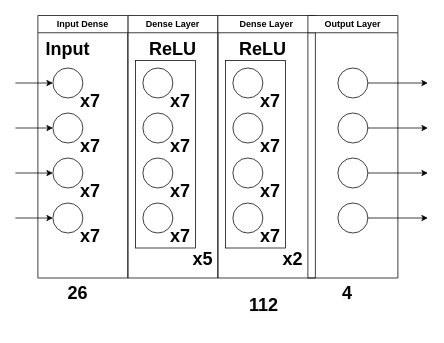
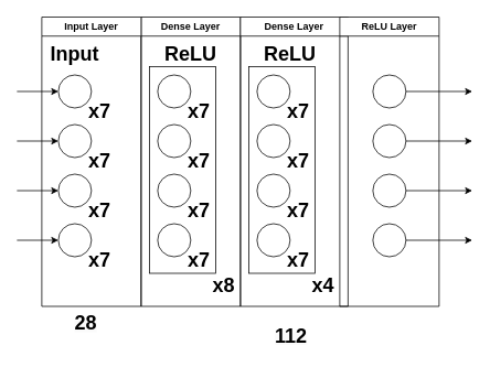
  <mxCell id="0" />
  <mxCell id="1" parent="0" />
  <mxCell id="2" value="Dense Layer" style="swimlane;whiteSpace=wrap;html=1;" vertex="1" parent="1"><mxGeometry x="170" y="20" width="120" height="350" as="geometry" /></mxCell>
  <mxCell id="3" value="" style="group" vertex="1" connectable="0" parent="2"><mxGeometry x="20" y="250" width="80" height="60" as="geometry" /></mxCell>
  <mxCell id="4" value="&lt;b&gt;&lt;font style=&quot;font-size: 24px;&quot;&gt;x7&lt;/font&gt;&lt;/b&gt;" style="text;html=1;align=center;verticalAlign=middle;whiteSpace=wrap;rounded=0;" vertex="1" parent="3"><mxGeometry x="20" y="30" width="60" height="30" as="geometry" /></mxCell>
  <mxCell id="5" value="" style="group" vertex="1" connectable="0" parent="2"><mxGeometry x="20" y="70" width="100" height="240" as="geometry" /></mxCell>
  <mxCell id="6" value="" style="ellipse;whiteSpace=wrap;html=1;aspect=fixed;" vertex="1" parent="5"><mxGeometry width="40" height="40" as="geometry" /></mxCell>
  <mxCell id="7" value="&lt;b&gt;&lt;font style=&quot;font-size: 24px;&quot;&gt;x7&lt;/font&gt;&lt;/b&gt;" style="text;html=1;align=center;verticalAlign=middle;whiteSpace=wrap;rounded=0;" vertex="1" parent="5"><mxGeometry x="20" y="30" width="60" height="30" as="geometry" /></mxCell>
  <mxCell id="8" value="" style="rounded=0;whiteSpace=wrap;html=1;fillColor=none;" vertex="1" parent="5"><mxGeometry x="-10" y="-10" width="80" height="250" as="geometry" /></mxCell>
  <mxCell id="9" value="" style="group" vertex="1" connectable="0" parent="2"><mxGeometry x="20" y="130" width="80" height="60" as="geometry" /></mxCell>
  <mxCell id="10" value="" style="ellipse;whiteSpace=wrap;html=1;aspect=fixed;" vertex="1" parent="9"><mxGeometry width="40" height="40" as="geometry" /></mxCell>
  <mxCell id="11" value="&lt;b&gt;&lt;font style=&quot;font-size: 24px;&quot;&gt;x7&lt;/font&gt;&lt;/b&gt;" style="text;html=1;align=center;verticalAlign=middle;whiteSpace=wrap;rounded=0;" vertex="1" parent="9"><mxGeometry x="20" y="30" width="60" height="30" as="geometry" /></mxCell>
  <mxCell id="12" value="" style="group" vertex="1" connectable="0" parent="2"><mxGeometry x="20" y="190" width="80" height="60" as="geometry" /></mxCell>
  <mxCell id="13" value="" style="ellipse;whiteSpace=wrap;html=1;aspect=fixed;" vertex="1" parent="12"><mxGeometry width="40" height="40" as="geometry" /></mxCell>
  <mxCell id="14" value="&lt;b&gt;&lt;font style=&quot;font-size: 24px;&quot;&gt;x7&lt;/font&gt;&lt;/b&gt;" style="text;html=1;align=center;verticalAlign=middle;whiteSpace=wrap;rounded=0;" vertex="1" parent="12"><mxGeometry x="20" y="30" width="60" height="30" as="geometry" /></mxCell>
  <mxCell id="15" value="" style="ellipse;whiteSpace=wrap;html=1;aspect=fixed;" vertex="1" parent="2"><mxGeometry x="20" y="250" width="40" height="40" as="geometry" /></mxCell>
- <mxCell id="16" value="&lt;b&gt;&lt;font style=&quot;font-size: 24px;&quot;&gt;x5&lt;/font&gt;&lt;/b&gt;" style="text;html=1;align=center;verticalAlign=middle;whiteSpace=wrap;rounded=0;" vertex="1" parent="2"><mxGeometry x="70" y="310" width="60" height="30" as="geometry" /></mxCell>
+ <mxCell id="16" value="&lt;b&gt;&lt;font style=&quot;font-size: 24px;&quot;&gt;x8&lt;/font&gt;&lt;/b&gt;" style="text;html=1;align=center;verticalAlign=middle;whiteSpace=wrap;rounded=0;" vertex="1" parent="2"><mxGeometry x="70" y="310" width="60" height="30" as="geometry" /></mxCell>
  <mxCell id="17" value="&lt;span style=&quot;font-size: 24px;&quot;&gt;&lt;b&gt;ReLU&lt;/b&gt;&lt;/span&gt;" style="text;html=1;align=center;verticalAlign=middle;whiteSpace=wrap;rounded=0;" vertex="1" parent="2"><mxGeometry x="30" y="30" width="60" height="30" as="geometry" /></mxCell>
  <mxCell id="18" value="Dense Layer" style="swimlane;whiteSpace=wrap;html=1;" vertex="1" parent="1"><mxGeometry x="290" y="20" width="130" height="350" as="geometry" /></mxCell>
  <mxCell id="19" value="" style="group" vertex="1" connectable="0" parent="18"><mxGeometry x="20" y="250" width="80" height="60" as="geometry" /></mxCell>
  <mxCell id="20" value="&lt;b&gt;&lt;font style=&quot;font-size: 24px;&quot;&gt;x7&lt;/font&gt;&lt;/b&gt;" style="text;html=1;align=center;verticalAlign=middle;whiteSpace=wrap;rounded=0;" vertex="1" parent="19"><mxGeometry x="20" y="30" width="60" height="30" as="geometry" /></mxCell>
  <mxCell id="21" value="" style="group" vertex="1" connectable="0" parent="18"><mxGeometry x="20" y="70" width="110" height="240" as="geometry" /></mxCell>
  <mxCell id="22" value="" style="ellipse;whiteSpace=wrap;html=1;aspect=fixed;" vertex="1" parent="21"><mxGeometry width="40" height="40" as="geometry" /></mxCell>
  <mxCell id="23" value="&lt;b&gt;&lt;font style=&quot;font-size: 24px;&quot;&gt;x7&lt;/font&gt;&lt;/b&gt;" style="text;html=1;align=center;verticalAlign=middle;whiteSpace=wrap;rounded=0;" vertex="1" parent="21"><mxGeometry x="20" y="30" width="60" height="30" as="geometry" /></mxCell>
  <mxCell id="24" value="" style="rounded=0;whiteSpace=wrap;html=1;fillColor=none;" vertex="1" parent="21"><mxGeometry x="-10" y="-10" width="80" height="250" as="geometry" /></mxCell>
  <mxCell id="25" value="" style="group" vertex="1" connectable="0" parent="18"><mxGeometry x="20" y="130" width="80" height="60" as="geometry" /></mxCell>
  <mxCell id="26" value="" style="ellipse;whiteSpace=wrap;html=1;aspect=fixed;" vertex="1" parent="25"><mxGeometry width="40" height="40" as="geometry" /></mxCell>
  <mxCell id="27" value="&lt;b&gt;&lt;font style=&quot;font-size: 24px;&quot;&gt;x7&lt;/font&gt;&lt;/b&gt;" style="text;html=1;align=center;verticalAlign=middle;whiteSpace=wrap;rounded=0;" vertex="1" parent="25"><mxGeometry x="20" y="30" width="60" height="30" as="geometry" /></mxCell>
  <mxCell id="28" value="" style="group" vertex="1" connectable="0" parent="18"><mxGeometry x="20" y="190" width="80" height="60" as="geometry" /></mxCell>
  <mxCell id="29" value="" style="ellipse;whiteSpace=wrap;html=1;aspect=fixed;" vertex="1" parent="28"><mxGeometry width="40" height="40" as="geometry" /></mxCell>
  <mxCell id="30" value="&lt;b&gt;&lt;font style=&quot;font-size: 24px;&quot;&gt;x7&lt;/font&gt;&lt;/b&gt;" style="text;html=1;align=center;verticalAlign=middle;whiteSpace=wrap;rounded=0;" vertex="1" parent="28"><mxGeometry x="20" y="30" width="60" height="30" as="geometry" /></mxCell>
  <mxCell id="31" value="" style="ellipse;whiteSpace=wrap;html=1;aspect=fixed;" vertex="1" parent="18"><mxGeometry x="20" y="250" width="40" height="40" as="geometry" /></mxCell>
- <mxCell id="32" value="&lt;b&gt;&lt;font style=&quot;font-size: 24px;&quot;&gt;x2&lt;/font&gt;&lt;/b&gt;" style="text;html=1;align=center;verticalAlign=middle;whiteSpace=wrap;rounded=0;" vertex="1" parent="18"><mxGeometry x="70" y="310" width="60" height="30" as="geometry" /></mxCell>
+ <mxCell id="32" value="&lt;b&gt;&lt;font style=&quot;font-size: 24px;&quot;&gt;x4&lt;/font&gt;&lt;/b&gt;" style="text;html=1;align=center;verticalAlign=middle;whiteSpace=wrap;rounded=0;" vertex="1" parent="18"><mxGeometry x="70" y="310" width="60" height="30" as="geometry" /></mxCell>
  <mxCell id="33" value="&lt;b style=&quot;font-size: 24px;&quot;&gt;ReLU&lt;/b&gt;" style="text;html=1;align=center;verticalAlign=middle;whiteSpace=wrap;rounded=0;" vertex="1" parent="18"><mxGeometry x="30" y="30" width="60" height="30" as="geometry" /></mxCell>
- <mxCell id="34" value="Input Dense" style="swimlane;whiteSpace=wrap;html=1;" vertex="1" parent="1"><mxGeometry x="50" y="20" width="120" height="350" as="geometry" /></mxCell>
+ <mxCell id="34" value="Input Layer" style="swimlane;whiteSpace=wrap;html=1;" vertex="1" parent="1"><mxGeometry x="50" y="20" width="120" height="350" as="geometry" /></mxCell>
  <mxCell id="35" value="" style="group" vertex="1" connectable="0" parent="34"><mxGeometry x="20" y="250" width="80" height="60" as="geometry" /></mxCell>
  <mxCell id="36" value="&lt;b&gt;&lt;font style=&quot;font-size: 24px;&quot;&gt;x7&lt;/font&gt;&lt;/b&gt;" style="text;html=1;align=center;verticalAlign=middle;whiteSpace=wrap;rounded=0;" vertex="1" parent="35"><mxGeometry x="20" y="30" width="60" height="30" as="geometry" /></mxCell>
  <mxCell id="37" value="" style="group" vertex="1" connectable="0" parent="34"><mxGeometry x="20" y="70" width="80" height="60" as="geometry" /></mxCell>
  <mxCell id="38" value="" style="ellipse;whiteSpace=wrap;html=1;aspect=fixed;" vertex="1" parent="37"><mxGeometry width="40" height="40" as="geometry" /></mxCell>
  <mxCell id="39" value="&lt;b&gt;&lt;font style=&quot;font-size: 24px;&quot;&gt;x7&lt;/font&gt;&lt;/b&gt;" style="text;html=1;align=center;verticalAlign=middle;whiteSpace=wrap;rounded=0;" vertex="1" parent="37"><mxGeometry x="20" y="30" width="60" height="30" as="geometry" /></mxCell>
  <mxCell id="40" value="" style="group" vertex="1" connectable="0" parent="34"><mxGeometry x="20" y="130" width="80" height="60" as="geometry" /></mxCell>
  <mxCell id="41" value="" style="ellipse;whiteSpace=wrap;html=1;aspect=fixed;" vertex="1" parent="40"><mxGeometry width="40" height="40" as="geometry" /></mxCell>
  <mxCell id="42" value="&lt;b&gt;&lt;font style=&quot;font-size: 24px;&quot;&gt;x7&lt;/font&gt;&lt;/b&gt;" style="text;html=1;align=center;verticalAlign=middle;whiteSpace=wrap;rounded=0;" vertex="1" parent="40"><mxGeometry x="20" y="30" width="60" height="30" as="geometry" /></mxCell>
  <mxCell id="43" value="" style="group" vertex="1" connectable="0" parent="34"><mxGeometry x="20" y="190" width="80" height="60" as="geometry" /></mxCell>
  <mxCell id="44" value="" style="ellipse;whiteSpace=wrap;html=1;aspect=fixed;" vertex="1" parent="43"><mxGeometry width="40" height="40" as="geometry" /></mxCell>
  <mxCell id="45" value="&lt;b&gt;&lt;font style=&quot;font-size: 24px;&quot;&gt;x7&lt;/font&gt;&lt;/b&gt;" style="text;html=1;align=center;verticalAlign=middle;whiteSpace=wrap;rounded=0;" vertex="1" parent="43"><mxGeometry x="20" y="30" width="60" height="30" as="geometry" /></mxCell>
  <mxCell id="46" value="" style="ellipse;whiteSpace=wrap;html=1;aspect=fixed;" vertex="1" parent="34"><mxGeometry x="20" y="250" width="40" height="40" as="geometry" /></mxCell>
  <mxCell id="47" value="" style="endArrow=classic;html=1;rounded=0;" edge="1" parent="34"><mxGeometry width="50" height="50" relative="1" as="geometry"><mxPoint x="-30" y="90" as="sourcePoint" /><mxPoint x="20" y="90" as="targetPoint" /></mxGeometry></mxCell>
  <mxCell id="48" value="&lt;b&gt;&lt;font style=&quot;font-size: 24px;&quot;&gt;Input&lt;/font&gt;&lt;/b&gt;" style="text;html=1;align=center;verticalAlign=middle;whiteSpace=wrap;rounded=0;" vertex="1" parent="34"><mxGeometry x="10" y="30" width="60" height="30" as="geometry" /></mxCell>
- <mxCell id="49" value="Output Layer" style="swimlane;whiteSpace=wrap;html=1;" vertex="1" parent="1"><mxGeometry x="410" y="20" width="120" height="350" as="geometry" /></mxCell>
+ <mxCell id="49" value="ReLU Layer" style="swimlane;whiteSpace=wrap;html=1;" vertex="1" parent="1"><mxGeometry x="410" y="20" width="120" height="350" as="geometry" /></mxCell>
  <mxCell id="50" value="" style="ellipse;whiteSpace=wrap;html=1;aspect=fixed;" vertex="1" parent="49"><mxGeometry x="40" y="250" width="40" height="40" as="geometry" /></mxCell>
  <mxCell id="51" value="" style="ellipse;whiteSpace=wrap;html=1;aspect=fixed;" vertex="1" parent="49"><mxGeometry x="40" y="190" width="40" height="40" as="geometry" /></mxCell>
  <mxCell id="52" value="" style="ellipse;whiteSpace=wrap;html=1;aspect=fixed;" vertex="1" parent="49"><mxGeometry x="40" y="130" width="40" height="40" as="geometry" /></mxCell>
  <mxCell id="53" value="" style="ellipse;whiteSpace=wrap;html=1;aspect=fixed;" vertex="1" parent="49"><mxGeometry x="40" y="70" width="40" height="40" as="geometry" /></mxCell>
  <mxCell id="54" value="" style="endArrow=classic;html=1;rounded=0;" edge="1" parent="1"><mxGeometry width="50" height="50" relative="1" as="geometry"><mxPoint x="20" y="170" as="sourcePoint" /><mxPoint x="70" y="170" as="targetPoint" /></mxGeometry></mxCell>
  <mxCell id="55" value="" style="endArrow=classic;html=1;rounded=0;" edge="1" parent="1"><mxGeometry width="50" height="50" relative="1" as="geometry"><mxPoint x="20" y="230" as="sourcePoint" /><mxPoint x="70" y="230" as="targetPoint" /></mxGeometry></mxCell>
  <mxCell id="56" value="" style="endArrow=classic;html=1;rounded=0;" edge="1" parent="1"><mxGeometry width="50" height="50" relative="1" as="geometry"><mxPoint x="20" y="290" as="sourcePoint" /><mxPoint x="70" y="290" as="targetPoint" /></mxGeometry></mxCell>
  <mxCell id="57" value="" style="endArrow=classic;html=1;rounded=0;" edge="1" parent="1"><mxGeometry width="50" height="50" relative="1" as="geometry"><mxPoint x="490" y="110" as="sourcePoint" /><mxPoint x="570" y="110" as="targetPoint" /></mxGeometry></mxCell>
  <mxCell id="58" value="" style="endArrow=classic;html=1;rounded=0;" edge="1" parent="1"><mxGeometry width="50" height="50" relative="1" as="geometry"><mxPoint x="490" y="170" as="sourcePoint" /><mxPoint x="570" y="170" as="targetPoint" /></mxGeometry></mxCell>
  <mxCell id="59" value="" style="endArrow=classic;html=1;rounded=0;" edge="1" parent="1"><mxGeometry width="50" height="50" relative="1" as="geometry"><mxPoint x="490" y="230" as="sourcePoint" /><mxPoint x="570" y="230" as="targetPoint" /></mxGeometry></mxCell>
  <mxCell id="60" value="" style="endArrow=classic;html=1;rounded=0;" edge="1" parent="1"><mxGeometry width="50" height="50" relative="1" as="geometry"><mxPoint x="490" y="290" as="sourcePoint" /><mxPoint x="570" y="290" as="targetPoint" /></mxGeometry></mxCell>
- <mxCell id="61" value="&lt;b style=&quot;forced-color-adjust: none; color: rgb(0, 0, 0); font-family: Helvetica; font-size: 12px; font-style: normal; font-variant-ligatures: normal; font-variant-caps: normal; letter-spacing: normal; orphans: 2; text-align: center; text-indent: 0px; text-transform: none; widows: 2; word-spacing: 0px; -webkit-text-stroke-width: 0px; white-space: normal; background-color: rgb(251, 251, 251); text-decoration-thickness: initial; text-decoration-style: initial; text-decoration-color: initial;&quot;&gt;&lt;font style=&quot;forced-color-adjust: none; font-size: 24px;&quot;&gt;26&lt;/font&gt;&lt;/b&gt;" style="text;whiteSpace=wrap;html=1;" vertex="1" parent="1"><mxGeometry x="87.5" y="370" width="32.5" height="50" as="geometry" /></mxCell>
+ <mxCell id="61" value="&lt;b style=&quot;forced-color-adjust: none; color: rgb(0, 0, 0); font-family: Helvetica; font-size: 12px; font-style: normal; font-variant-ligatures: normal; font-variant-caps: normal; letter-spacing: normal; orphans: 2; text-align: center; text-indent: 0px; text-transform: none; widows: 2; word-spacing: 0px; -webkit-text-stroke-width: 0px; white-space: normal; background-color: rgb(251, 251, 251); text-decoration-thickness: initial; text-decoration-style: initial; text-decoration-color: initial;&quot;&gt;&lt;font style=&quot;forced-color-adjust: none; font-size: 24px;&quot;&gt;28&lt;/font&gt;&lt;/b&gt;" style="text;whiteSpace=wrap;html=1;" vertex="1" parent="1"><mxGeometry x="87.5" y="370" width="32.5" height="50" as="geometry" /></mxCell>
  <mxCell id="62" value="&lt;b style=&quot;forced-color-adjust: none; color: rgb(0, 0, 0); font-family: Helvetica; font-size: 12px; font-style: normal; font-variant-ligatures: normal; font-variant-caps: normal; letter-spacing: normal; orphans: 2; text-align: center; text-indent: 0px; text-transform: none; widows: 2; word-spacing: 0px; -webkit-text-stroke-width: 0px; white-space: normal; background-color: rgb(251, 251, 251); text-decoration-thickness: initial; text-decoration-style: initial; text-decoration-color: initial;&quot;&gt;&lt;font style=&quot;forced-color-adjust: none; font-size: 24px;&quot;&gt;112&lt;/font&gt;&lt;/b&gt;" style="text;whiteSpace=wrap;html=1;" vertex="1" parent="1"><mxGeometry x="330" y="385" width="32.5" height="50" as="geometry" /></mxCell>
- <mxCell id="63" value="&lt;b style=&quot;forced-color-adjust: none; color: rgb(0, 0, 0); font-family: Helvetica; font-size: 12px; font-style: normal; font-variant-ligatures: normal; font-variant-caps: normal; letter-spacing: normal; orphans: 2; text-align: center; text-indent: 0px; text-transform: none; widows: 2; word-spacing: 0px; -webkit-text-stroke-width: 0px; white-space: normal; background-color: rgb(251, 251, 251); text-decoration-thickness: initial; text-decoration-style: initial; text-decoration-color: initial;&quot;&gt;&lt;font style=&quot;forced-color-adjust: none; font-size: 24px;&quot;&gt;4&lt;/font&gt;&lt;/b&gt;" style="text;whiteSpace=wrap;html=1;" vertex="1" parent="1"><mxGeometry x="453.75" y="370" width="32.5" height="50" as="geometry" /></mxCell>
